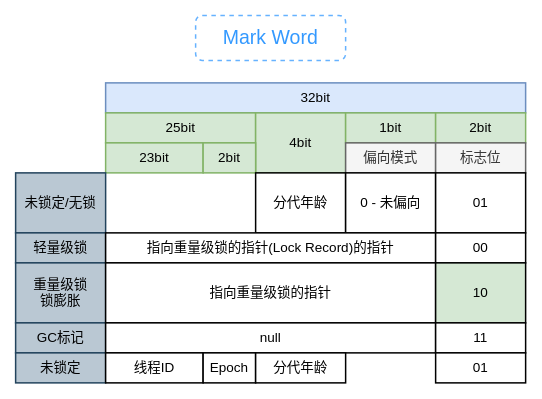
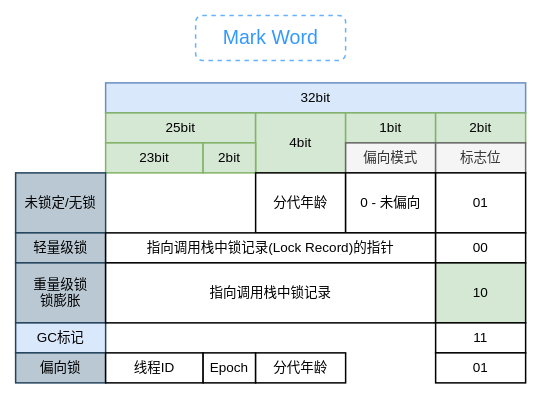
  <mxCell id="0" />
  <mxCell id="1" parent="0" />
  <mxCell id="2" value="&lt;font style=&quot;font-size: 18px&quot;&gt;32bit&lt;/font&gt;" style="rounded=0;whiteSpace=wrap;html=1;fillColor=#dae8fc;strokeColor=#6c8ebf;strokeWidth=2;" vertex="1" parent="1"><mxGeometry x="140" y="110" width="560" height="40" as="geometry" /></mxCell>
  <mxCell id="3" value="&lt;font style=&quot;font-size: 18px&quot;&gt;25bit&lt;/font&gt;" style="rounded=0;whiteSpace=wrap;html=1;fillColor=#d5e8d4;strokeColor=#82b366;strokeWidth=2;" vertex="1" parent="1"><mxGeometry x="140" y="150" width="200" height="40" as="geometry" /></mxCell>
  <mxCell id="4" value="&lt;font style=&quot;font-size: 18px&quot;&gt;4bit&lt;br&gt;&lt;/font&gt;" style="rounded=0;whiteSpace=wrap;html=1;fillColor=#d5e8d4;strokeColor=#82b366;strokeWidth=2;" vertex="1" parent="1"><mxGeometry x="340" y="150" width="120" height="80" as="geometry" /></mxCell>
  <mxCell id="5" value="&lt;font style=&quot;font-size: 18px&quot;&gt;1bit&lt;br&gt;&lt;/font&gt;" style="rounded=0;whiteSpace=wrap;html=1;fillColor=#d5e8d4;strokeColor=#82b366;strokeWidth=2;" vertex="1" parent="1"><mxGeometry x="460" y="150" width="120" height="40" as="geometry" /></mxCell>
  <mxCell id="6" value="&lt;font style=&quot;font-size: 18px&quot;&gt;2bit&lt;br&gt;&lt;/font&gt;" style="rounded=0;whiteSpace=wrap;html=1;fillColor=#d5e8d4;strokeColor=#82b366;strokeWidth=2;" vertex="1" parent="1"><mxGeometry x="580" y="150" width="120" height="40" as="geometry" /></mxCell>
  <mxCell id="7" value="&lt;font style=&quot;font-size: 18px&quot;&gt;23bit&lt;/font&gt;" style="rounded=0;whiteSpace=wrap;html=1;fillColor=#d5e8d4;strokeColor=#82b366;strokeWidth=2;" vertex="1" parent="1"><mxGeometry x="140" y="190" width="130" height="40" as="geometry" /></mxCell>
  <mxCell id="8" value="&lt;font style=&quot;font-size: 18px&quot;&gt;2bit&lt;/font&gt;" style="rounded=0;whiteSpace=wrap;html=1;fillColor=#d5e8d4;strokeColor=#82b366;strokeWidth=2;" vertex="1" parent="1"><mxGeometry x="270" y="190" width="70" height="40" as="geometry" /></mxCell>
  <mxCell id="9" value="&lt;font style=&quot;font-size: 18px&quot;&gt;偏向模式&lt;br&gt;&lt;/font&gt;" style="rounded=0;whiteSpace=wrap;html=1;strokeWidth=2;fillColor=#f5f5f5;strokeColor=#666666;fontColor=#333333;" vertex="1" parent="1"><mxGeometry x="460" y="190" width="120" height="40" as="geometry" /></mxCell>
  <mxCell id="10" value="&lt;font style=&quot;font-size: 18px&quot;&gt;标志位&lt;br&gt;&lt;/font&gt;" style="rounded=0;whiteSpace=wrap;html=1;strokeWidth=2;fillColor=#f5f5f5;strokeColor=#666666;fontColor=#333333;" vertex="1" parent="1"><mxGeometry x="580" y="190" width="120" height="40" as="geometry" /></mxCell>
  <mxCell id="11" value="&lt;font style=&quot;font-size: 18px&quot;&gt;未锁定/无锁&lt;/font&gt;" style="rounded=0;whiteSpace=wrap;html=1;fillColor=#bac8d3;strokeColor=#23445d;strokeWidth=2;" vertex="1" parent="1"><mxGeometry x="20" y="230" width="120" height="80" as="geometry" /></mxCell>
  <mxCell id="12" value="&lt;font style=&quot;font-size: 18px&quot;&gt;轻量级锁&lt;/font&gt;" style="rounded=0;whiteSpace=wrap;html=1;fillColor=#bac8d3;strokeColor=#23445d;strokeWidth=2;" vertex="1" parent="1"><mxGeometry x="20" y="310" width="120" height="40" as="geometry" /></mxCell>
  <mxCell id="13" value="&lt;font style=&quot;font-size: 18px&quot;&gt;重量级锁&lt;br&gt;锁膨胀&lt;/font&gt;" style="rounded=0;whiteSpace=wrap;html=1;fillColor=#bac8d3;strokeColor=#23445d;strokeWidth=2;" vertex="1" parent="1"><mxGeometry x="20" y="350" width="120" height="80" as="geometry" /></mxCell>
- <mxCell id="14" value="&lt;font style=&quot;font-size: 18px&quot;&gt;GC标记&lt;/font&gt;" style="rounded=0;whiteSpace=wrap;html=1;fillColor=#bac8d3;strokeColor=#23445d;strokeWidth=2;" vertex="1" parent="1"><mxGeometry x="20" y="430" width="120" height="40" as="geometry" /></mxCell>
- <mxCell id="15" value="&lt;font style=&quot;font-size: 18px&quot;&gt;未锁定&lt;/font&gt;" style="rounded=0;whiteSpace=wrap;html=1;fillColor=#bac8d3;strokeColor=#23445d;strokeWidth=2;" vertex="1" parent="1"><mxGeometry x="20" y="470" width="120" height="40" as="geometry" /></mxCell>
+ <mxCell id="14" value="&lt;font style=&quot;font-size: 18px&quot;&gt;GC标记&lt;/font&gt;" style="rounded=0;whiteSpace=wrap;html=1;fillColor=#dae8fc;strokeColor=#23445d;strokeWidth=2;" vertex="1" parent="1"><mxGeometry x="20" y="430" width="120" height="40" as="geometry" /></mxCell>
+ <mxCell id="15" value="&lt;font style=&quot;font-size: 18px&quot;&gt;偏向锁&lt;/font&gt;" style="rounded=0;whiteSpace=wrap;html=1;fillColor=#bac8d3;strokeColor=#23445d;strokeWidth=2;" vertex="1" parent="1"><mxGeometry x="20" y="470" width="120" height="40" as="geometry" /></mxCell>
  <mxCell id="16" value="&lt;font style=&quot;font-size: 18px&quot;&gt;分代年龄&lt;br&gt;&lt;/font&gt;" style="rounded=0;whiteSpace=wrap;html=1;strokeWidth=2;" vertex="1" parent="1"><mxGeometry x="340" y="230" width="120" height="80" as="geometry" /></mxCell>
  <mxCell id="17" value="&lt;font style=&quot;font-size: 18px&quot;&gt;0 - 未偏向&lt;br&gt;&lt;/font&gt;" style="rounded=0;whiteSpace=wrap;html=1;strokeWidth=2;" vertex="1" parent="1"><mxGeometry x="460" y="230" width="120" height="80" as="geometry" /></mxCell>
  <mxCell id="18" value="&lt;font style=&quot;font-size: 18px&quot;&gt;01&lt;br&gt;&lt;/font&gt;" style="rounded=0;whiteSpace=wrap;html=1;strokeWidth=2;" vertex="1" parent="1"><mxGeometry x="580" y="230" width="120" height="80" as="geometry" /></mxCell>
- <mxCell id="19" value="&lt;span style=&quot;font-size: 18px&quot;&gt;指向重量级锁的指针(Lock Record)的指针&lt;/span&gt;" style="rounded=0;whiteSpace=wrap;html=1;strokeWidth=2;" vertex="1" parent="1"><mxGeometry x="140" y="310" width="440" height="40" as="geometry" /></mxCell>
+ <mxCell id="19" value="&lt;span style=&quot;font-size: 18px&quot;&gt;指向调用栈中锁记录(Lock Record)的指针&lt;/span&gt;" style="rounded=0;whiteSpace=wrap;html=1;strokeWidth=2;" vertex="1" parent="1"><mxGeometry x="140" y="310" width="440" height="40" as="geometry" /></mxCell>
  <mxCell id="20" value="&lt;font style=&quot;font-size: 18px&quot;&gt;00&lt;br&gt;&lt;/font&gt;" style="rounded=0;whiteSpace=wrap;html=1;strokeWidth=2;" vertex="1" parent="1"><mxGeometry x="580" y="310" width="120" height="40" as="geometry" /></mxCell>
- <mxCell id="21" value="&lt;span style=&quot;font-size: 18px&quot;&gt;指向重量级锁的指针&lt;/span&gt;" style="rounded=0;whiteSpace=wrap;html=1;strokeWidth=2;" vertex="1" parent="1"><mxGeometry x="140" y="350" width="440" height="80" as="geometry" /></mxCell>
+ <mxCell id="21" value="&lt;span style=&quot;font-size: 18px&quot;&gt;指向调用栈中锁记录&lt;/span&gt;" style="rounded=0;whiteSpace=wrap;html=1;strokeWidth=2;" vertex="1" parent="1"><mxGeometry x="140" y="350" width="440" height="80" as="geometry" /></mxCell>
  <mxCell id="22" value="&lt;font style=&quot;font-size: 18px&quot;&gt;10&lt;br&gt;&lt;/font&gt;" style="rounded=0;whiteSpace=wrap;html=1;strokeWidth=2;fillColor=#d5e8d4;" vertex="1" parent="1"><mxGeometry x="580" y="350" width="120" height="80" as="geometry" /></mxCell>
- <mxCell id="23" value="&lt;span style=&quot;font-size: 18px&quot;&gt;null&lt;/span&gt;" style="rounded=0;whiteSpace=wrap;html=1;strokeWidth=2;" vertex="1" parent="1"><mxGeometry x="140" y="430" width="440" height="40" as="geometry" /></mxCell>
  <mxCell id="24" value="&lt;font style=&quot;font-size: 18px&quot;&gt;11&lt;br&gt;&lt;/font&gt;" style="rounded=0;whiteSpace=wrap;html=1;strokeWidth=2;" vertex="1" parent="1"><mxGeometry x="580" y="430" width="120" height="40" as="geometry" /></mxCell>
  <mxCell id="25" value="&lt;span style=&quot;font-size: 18px&quot;&gt;线程ID&lt;/span&gt;" style="rounded=0;whiteSpace=wrap;html=1;strokeWidth=2;" vertex="1" parent="1"><mxGeometry x="140" y="470" width="130" height="40" as="geometry" /></mxCell>
  <mxCell id="26" value="&lt;font style=&quot;font-size: 18px&quot;&gt;Epoch&lt;/font&gt;" style="rounded=0;whiteSpace=wrap;html=1;strokeWidth=2;" vertex="1" parent="1"><mxGeometry x="270" y="470" width="70" height="40" as="geometry" /></mxCell>
  <mxCell id="27" value="&lt;font style=&quot;font-size: 18px&quot;&gt;分代年龄&lt;br&gt;&lt;/font&gt;" style="rounded=0;whiteSpace=wrap;html=1;strokeWidth=2;" vertex="1" parent="1"><mxGeometry x="340" y="470" width="120" height="40" as="geometry" /></mxCell>
  <mxCell id="28" value="&lt;font style=&quot;font-size: 18px&quot;&gt;01&lt;br&gt;&lt;/font&gt;" style="rounded=0;whiteSpace=wrap;html=1;strokeWidth=2;" vertex="1" parent="1"><mxGeometry x="580" y="470" width="120" height="40" as="geometry" /></mxCell>
  <mxCell id="29" value="&lt;font style=&quot;font-size: 26px&quot; color=&quot;#3399ff&quot;&gt;Mark Word&lt;/font&gt;" style="rounded=1;whiteSpace=wrap;html=1;strokeWidth=2;dashed=1;strokeColor=#66B2FF;" vertex="1" parent="1"><mxGeometry x="260" y="20" width="200" height="60" as="geometry" /></mxCell>
